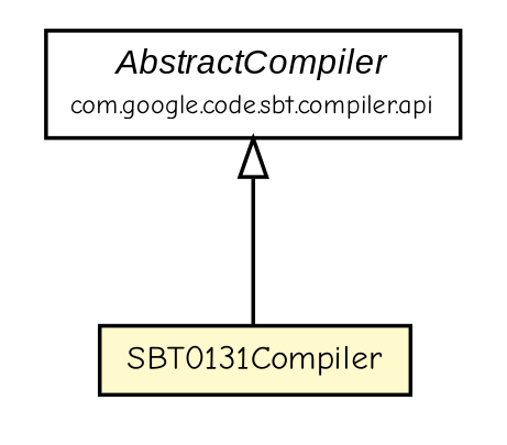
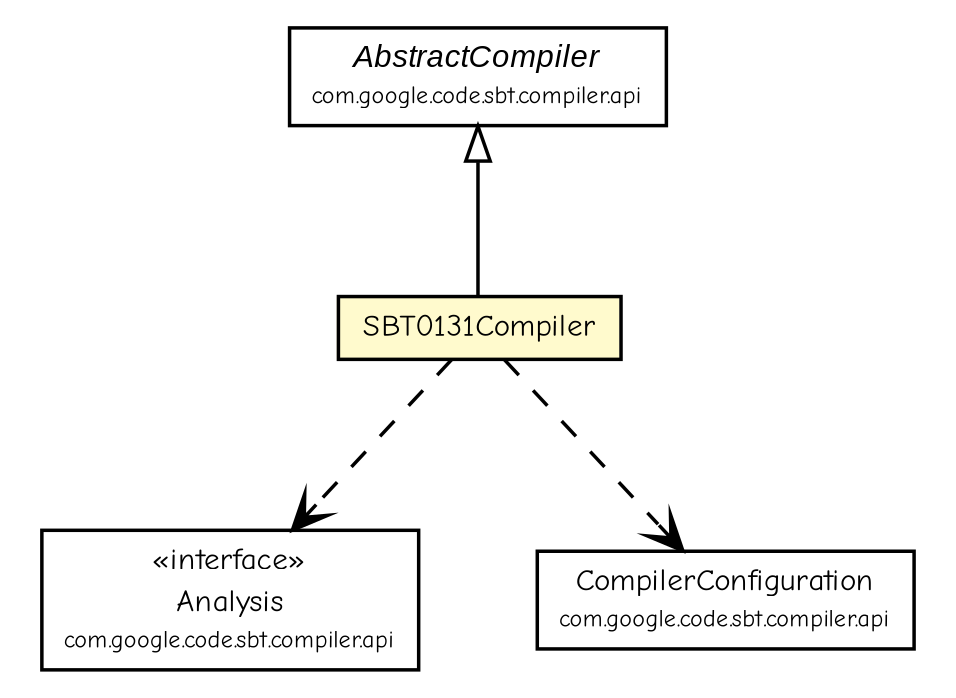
  digraph {
    fontname="Comic Neue"
    nodesep=0.25
    ranksep=0.5
    node [fontcolor=black fontname="Comic Neue" fontsize=9.0 shape=plaintext]
    edge [arrowhead=open color=black fontcolor=black fontname="Comic Neue" fontsize=10.0 headport=p labelfontname=arial labelfontsize=10 style=dashed tailport=p]
    n1 [label=<<table title="com.google.code.sbt.compiler.sbt0131.SBT0131Compiler" border="0" cellborder="1" cellspacing="0" cellpadding="2" port="p" bgcolor="lemonChiffon" href="./SBT0131Compiler.html"> 		<tr><td><table border="0" cellspacing="0" cellpadding="1"> <tr><td align="center" balign="center"> SBT0131Compiler </td></tr> 		</table></td></tr> 		</table>>]
+   n2 [label=<<table title="com.google.code.sbt.compiler.api.Analysis" border="0" cellborder="1" cellspacing="0" cellpadding="2" port="p"> 		<tr><td><table border="0" cellspacing="0" cellpadding="1"> <tr><td align="center" balign="center"> &#171;interface&#187; </td></tr> <tr><td align="center" balign="center"> Analysis </td></tr> <tr><td align="center" balign="center"><font point-size="7.0"> com.google.code.sbt.compiler.api </font></td></tr> 		</table></td></tr> 		</table>>]
+   n3 [label=<<table title="com.google.code.sbt.compiler.api.CompilerConfiguration" border="0" cellborder="1" cellspacing="0" cellpadding="2" port="p"> 		<tr><td><table border="0" cellspacing="0" cellpadding="1"> <tr><td align="center" balign="center"> CompilerConfiguration </td></tr> <tr><td align="center" balign="center"><font point-size="7.0"> com.google.code.sbt.compiler.api </font></td></tr> 		</table></td></tr> 		</table>>]
    n4 [label=<<table title="com.google.code.sbt.compiler.api.AbstractCompiler" border="0" cellborder="1" cellspacing="0" cellpadding="2" port="p"> 		<tr><td><table border="0" cellspacing="0" cellpadding="1"> <tr><td align="center" balign="center"><font face="arial italic"> AbstractCompiler </font></td></tr> <tr><td align="center" balign="center"><font point-size="7.0"> com.google.code.sbt.compiler.api </font></td></tr> 		</table></td></tr> 		</table>>]
+   n1 -> n2
+   n1 -> n3
    n4 -> n1 [arrowtail=empty dir=back fontsize=10 arrowhead="" color="" fontcolor="" style=""]
  }
